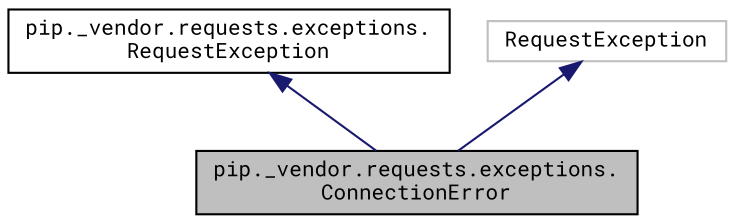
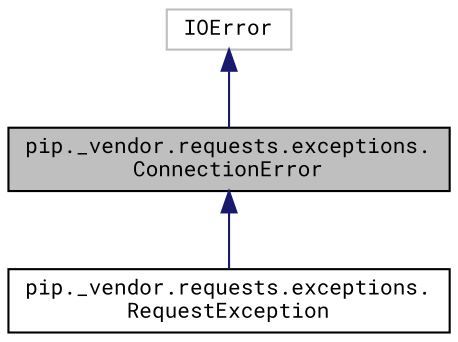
  digraph {
    fontname="Roboto Mono"
    node [color=black fillcolor=white fontname="Roboto Mono" fontsize=10 shape=record style=filled]
    edge [color=midnightblue dir=back fontname="Roboto Mono" fontsize=10 labelfontname=Helvetica labelfontsize=10 style=solid]
    n1 [fillcolor=grey75 fontcolor=black height=0.2 label="pip._vendor.requests.exceptions.\lConnectionError" width=0.4]
    n2 [height=0.2 label="pip._vendor.requests.exceptions.\lRequestException" width=0.4]
-   n3 [color=grey75 height=0.2 label=RequestException width=0.4]
-   n2 -> n1
+   n3 [color=grey75 height=0.2 label=IOError width=0.4]
+   n1 -> n2
    n3 -> n1
  }
